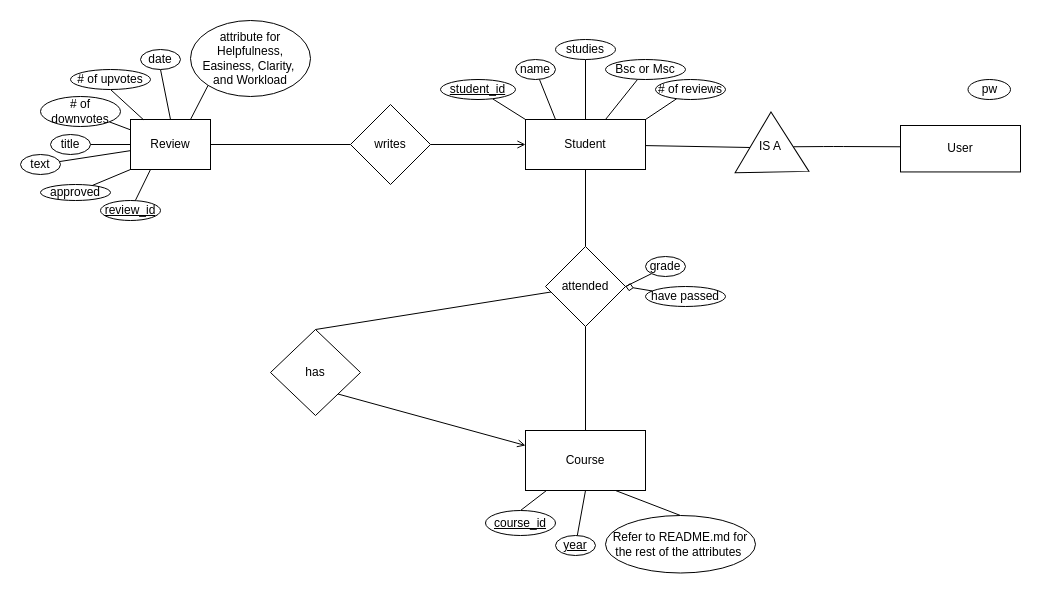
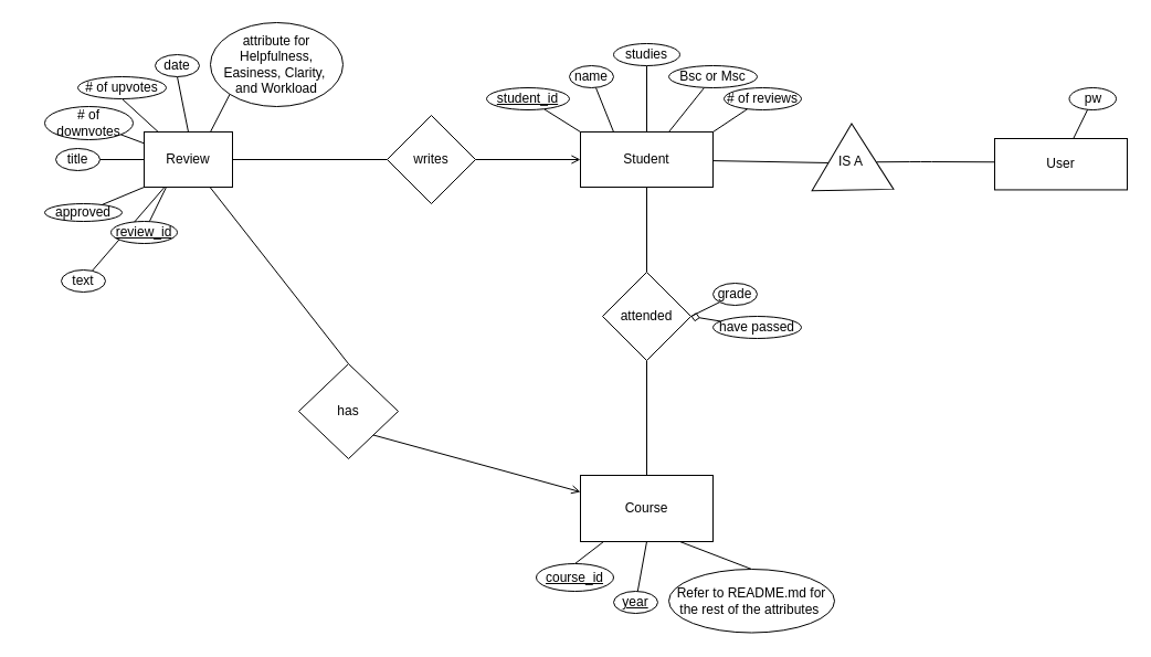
  <mxCell id="0" />
  <mxCell id="1" parent="0" />
  <mxCell id="2" value="" style="edgeStyle=none;html=1;endArrow=none;endFill=0;entryX=0.5;entryY=0;entryDx=0;entryDy=0;" parent="1" source="14" target="5" edge="1"><mxGeometry relative="1" as="geometry"><mxPoint x="500" y="535" as="targetPoint" /></mxGeometry></mxCell>
  <mxCell id="3" style="edgeStyle=none;html=1;endArrow=none;endFill=0;exitX=0.5;exitY=1;exitDx=0;exitDy=0;entryX=0.5;entryY=0;entryDx=0;entryDy=0;" parent="1" source="9" target="14" edge="1"><mxGeometry relative="1" as="geometry"><mxPoint x="740" y="530" as="targetPoint" /></mxGeometry></mxCell>
  <mxCell id="4" value="" style="edgeStyle=none;html=1;endArrow=none;endFill=0;" parent="1" source="8" target="9" edge="1"><mxGeometry relative="1" as="geometry" /></mxCell>
  <mxCell id="5" value="&lt;u&gt;course_id&lt;/u&gt;" style="ellipse;whiteSpace=wrap;html=1;" parent="1" vertex="1"><mxGeometry x="485" y="510" width="70" height="25" as="geometry" /></mxCell>
  <mxCell id="6" value="" style="edgeStyle=none;html=1;endArrow=none;endFill=0;startArrow=open;startFill=0;" parent="1" source="8" target="40" edge="1"><mxGeometry relative="1" as="geometry" /></mxCell>
  <mxCell id="7" style="edgeStyle=none;html=1;endArrow=none;endFill=0;" parent="1" source="8" edge="1"><mxGeometry relative="1" as="geometry"><mxPoint x="750" y="147" as="targetPoint" /></mxGeometry></mxCell>
  <mxCell id="8" value="Student" style="whiteSpace=wrap;html=1;" parent="1" vertex="1"><mxGeometry x="525" y="119" width="120" height="50" as="geometry" /></mxCell>
  <mxCell id="9" value="attended" style="rhombus;whiteSpace=wrap;html=1;" parent="1" vertex="1"><mxGeometry x="545" y="246" width="80" height="80" as="geometry" /></mxCell>
  <mxCell id="10" value="" style="edgeStyle=none;html=1;endArrow=none;endFill=0;" parent="1" source="11" target="36" edge="1"><mxGeometry relative="1" as="geometry" /></mxCell>
  <mxCell id="11" value="Review" style="rectangle;whiteSpace=wrap;html=1;" parent="1" vertex="1"><mxGeometry x="130" y="119" width="80" height="50" as="geometry" /></mxCell>
  <mxCell id="12" style="edgeStyle=none;html=1;entryX=0.5;entryY=1;entryDx=0;entryDy=0;endArrow=none;endFill=0;" parent="1" source="15" target="14" edge="1"><mxGeometry relative="1" as="geometry" /></mxCell>
  <mxCell id="13" style="edgeStyle=none;html=1;exitX=0.75;exitY=1;exitDx=0;exitDy=0;entryX=0.5;entryY=0;entryDx=0;entryDy=0;endArrow=none;endFill=0;" edge="1" parent="1" source="14" target="57"><mxGeometry relative="1" as="geometry" /></mxCell>
  <mxCell id="14" value="Course" style="whiteSpace=wrap;html=1;" parent="1" vertex="1"><mxGeometry x="525" y="430" width="120" height="60" as="geometry" /></mxCell>
  <mxCell id="15" value="year" style="ellipse;whiteSpace=wrap;html=1;fontStyle=4" parent="1" vertex="1"><mxGeometry x="555" y="535" width="40" height="20" as="geometry" /></mxCell>
  <mxCell id="16" value="" style="edgeStyle=none;html=1;endArrow=none;endFill=0;" parent="1" source="17" edge="1"><mxGeometry relative="1" as="geometry"><mxPoint x="625.003" y="286" as="targetPoint" /></mxGeometry></mxCell>
  <mxCell id="17" value="grade" style="ellipse;whiteSpace=wrap;html=1;" parent="1" vertex="1"><mxGeometry x="645" y="256" width="40" height="20" as="geometry" /></mxCell>
  <mxCell id="18" value="" style="edgeStyle=none;html=1;endArrow=diamond;endFill=0;entryX=1;entryY=0.5;entryDx=0;entryDy=0;" parent="1" source="19" target="9" edge="1"><mxGeometry relative="1" as="geometry"><mxPoint x="635.003" y="336" as="targetPoint" /></mxGeometry></mxCell>
  <mxCell id="19" value="have passed" style="ellipse;whiteSpace=wrap;html=1;" parent="1" vertex="1"><mxGeometry x="645" y="286" width="80" height="20" as="geometry" /></mxCell>
  <mxCell id="20" style="edgeStyle=none;html=1;entryX=0.25;entryY=0;entryDx=0;entryDy=0;endArrow=none;endFill=0;" parent="1" source="21" target="8" edge="1"><mxGeometry relative="1" as="geometry"><mxPoint x="645" y="79" as="targetPoint" /></mxGeometry></mxCell>
  <mxCell id="21" value="name" style="ellipse;whiteSpace=wrap;html=1;" parent="1" vertex="1"><mxGeometry x="515" y="59" width="40" height="20" as="geometry" /></mxCell>
  <mxCell id="22" value="" style="edgeStyle=none;html=1;endArrow=none;endFill=0;entryX=0;entryY=0;entryDx=0;entryDy=0;" parent="1" source="23" target="8" edge="1"><mxGeometry relative="1" as="geometry" /></mxCell>
  <mxCell id="23" value="&lt;u&gt;student_id&lt;/u&gt;" style="ellipse;whiteSpace=wrap;html=1;" parent="1" vertex="1"><mxGeometry x="440" y="79" width="75" height="20" as="geometry" /></mxCell>
  <mxCell id="24" style="edgeStyle=none;html=1;exitX=0.5;exitY=1;exitDx=0;exitDy=0;endArrow=none;endFill=0;" parent="1" source="25" target="8" edge="1"><mxGeometry relative="1" as="geometry" /></mxCell>
  <mxCell id="25" value="studies" style="ellipse;whiteSpace=wrap;html=1;" parent="1" vertex="1"><mxGeometry x="555" y="39" width="60" height="20" as="geometry" /></mxCell>
  <mxCell id="26" value="" style="edgeStyle=none;html=1;endArrow=none;endFill=0;" parent="1" source="27" target="8" edge="1"><mxGeometry relative="1" as="geometry" /></mxCell>
  <mxCell id="27" value="Bsc or Msc" style="ellipse;whiteSpace=wrap;html=1;" parent="1" vertex="1"><mxGeometry x="605" y="59" width="80" height="20" as="geometry" /></mxCell>
  <mxCell id="28" style="edgeStyle=none;html=1;entryX=1;entryY=0;entryDx=0;entryDy=0;endArrow=none;endFill=0;" parent="1" source="29" target="8" edge="1"><mxGeometry relative="1" as="geometry" /></mxCell>
  <mxCell id="29" value="# of reviews" style="ellipse;whiteSpace=wrap;html=1;" parent="1" vertex="1"><mxGeometry x="655" y="79" width="70" height="20" as="geometry" /></mxCell>
  <mxCell id="30" style="edgeStyle=none;html=1;exitX=0.5;exitY=1;exitDx=0;exitDy=0;endArrow=none;endFill=0;" parent="1" source="31" target="11" edge="1"><mxGeometry relative="1" as="geometry" /></mxCell>
  <mxCell id="31" value="# of upvotes" style="ellipse;whiteSpace=wrap;html=1;" parent="1" vertex="1"><mxGeometry x="70" y="69" width="80" height="20" as="geometry" /></mxCell>
  <mxCell id="32" style="edgeStyle=none;html=1;endArrow=none;endFill=0;" parent="1" source="33" target="11" edge="1"><mxGeometry relative="1" as="geometry" /></mxCell>
  <mxCell id="33" value="# of downvotes" style="ellipse;whiteSpace=wrap;html=1;" parent="1" vertex="1"><mxGeometry x="40" y="96" width="80" height="30" as="geometry" /></mxCell>
  <mxCell id="34" style="edgeStyle=none;html=1;endArrow=none;endFill=0;entryX=0;entryY=0.5;entryDx=0;entryDy=0;" parent="1" source="35" target="11" edge="1"><mxGeometry relative="1" as="geometry"><mxPoint x="130" y="155" as="targetPoint" /></mxGeometry></mxCell>
  <mxCell id="35" value="title" style="ellipse;whiteSpace=wrap;html=1;" parent="1" vertex="1"><mxGeometry x="50" y="134" width="40" height="20" as="geometry" /></mxCell>
- <mxCell id="36" value="text" style="ellipse;whiteSpace=wrap;html=1;" parent="1" vertex="1"><mxGeometry x="20" y="154" width="40" height="20" as="geometry" /></mxCell>
+ <mxCell id="36" value="text" style="ellipse;whiteSpace=wrap;html=1;" parent="1" vertex="1"><mxGeometry x="55" y="244" width="40" height="20" as="geometry" /></mxCell>
  <mxCell id="37" style="edgeStyle=none;html=1;exitX=0.5;exitY=1;exitDx=0;exitDy=0;endArrow=none;endFill=0;entryX=0.5;entryY=0;entryDx=0;entryDy=0;" parent="1" source="38" target="11" edge="1"><mxGeometry relative="1" as="geometry"><mxPoint x="280" y="189" as="targetPoint" /></mxGeometry></mxCell>
  <mxCell id="38" value="date" style="ellipse;whiteSpace=wrap;html=1;" parent="1" vertex="1"><mxGeometry x="140" y="49" width="40" height="20" as="geometry" /></mxCell>
  <mxCell id="39" style="edgeStyle=none;html=1;entryX=1;entryY=0.5;entryDx=0;entryDy=0;endArrow=none;endFill=0;startArrow=none;startFill=0;" parent="1" source="40" target="11" edge="1"><mxGeometry relative="1" as="geometry" /></mxCell>
  <mxCell id="40" value="writes" style="rhombus;whiteSpace=wrap;html=1;" parent="1" vertex="1"><mxGeometry x="350" y="104" width="80" height="80" as="geometry" /></mxCell>
- <mxCell id="41" style="edgeStyle=none;html=1;exitX=0.5;exitY=0;exitDx=0;exitDy=0;startArrow=none;startFill=0;endArrow=none;endFill=0;" parent="1" source="43" target="9" edge="1"><mxGeometry relative="1" as="geometry" /></mxCell>
+ <mxCell id="41" style="edgeStyle=none;html=1;exitX=0.5;exitY=0;exitDx=0;exitDy=0;startArrow=none;startFill=0;endArrow=none;endFill=0;" parent="1" source="43" target="11" edge="1"><mxGeometry relative="1" as="geometry" /></mxCell>
  <mxCell id="42" style="edgeStyle=none;html=1;exitX=1;exitY=1;exitDx=0;exitDy=0;entryX=0;entryY=0.25;entryDx=0;entryDy=0;endArrow=open;endFill=0;" parent="1" source="43" target="14" edge="1"><mxGeometry relative="1" as="geometry" /></mxCell>
  <mxCell id="43" value="has" style="rhombus;whiteSpace=wrap;html=1;" parent="1" vertex="1"><mxGeometry x="270" y="329" width="90" height="86" as="geometry" /></mxCell>
  <mxCell id="44" style="edgeStyle=none;html=1;exitX=0;exitY=1;exitDx=0;exitDy=0;startArrow=none;startFill=0;endArrow=none;endFill=0;entryX=0.75;entryY=0;entryDx=0;entryDy=0;" parent="1" source="45" target="11" edge="1"><mxGeometry relative="1" as="geometry"><mxPoint x="210" y="119" as="targetPoint" /></mxGeometry></mxCell>
  <mxCell id="45" value="attribute for Helpfulness, Easiness, Clarity,&amp;nbsp; and Workload" style="ellipse;whiteSpace=wrap;html=1;" parent="1" vertex="1"><mxGeometry x="190" y="20" width="120" height="76" as="geometry" /></mxCell>
  <mxCell id="46" style="edgeStyle=none;html=1;entryX=0.25;entryY=1;entryDx=0;entryDy=0;endArrow=none;endFill=0;" parent="1" source="47" target="11" edge="1"><mxGeometry relative="1" as="geometry" /></mxCell>
  <mxCell id="47" value="&lt;u&gt;review_id&lt;/u&gt;" style="ellipse;whiteSpace=wrap;html=1;" parent="1" vertex="1"><mxGeometry x="100" y="200" width="60" height="20" as="geometry" /></mxCell>
  <mxCell id="48" style="edgeStyle=none;html=1;entryX=0;entryY=1;entryDx=0;entryDy=0;endArrow=none;endFill=0;" parent="1" source="49" target="11" edge="1"><mxGeometry relative="1" as="geometry" /></mxCell>
  <mxCell id="49" value="approved" style="ellipse;whiteSpace=wrap;html=1;" parent="1" vertex="1"><mxGeometry x="40" y="184" width="70" height="16" as="geometry" /></mxCell>
  <mxCell id="50" value="" style="group;rotation=0;" parent="1" vertex="1" connectable="0"><mxGeometry x="730" y="113.59" width="81.03" height="56.69" as="geometry" /></mxCell>
  <mxCell id="51" value="" style="triangle;whiteSpace=wrap;html=1;rotation=-91;" parent="50" vertex="1"><mxGeometry x="11" y="-9" width="59.996" height="73.879" as="geometry" /></mxCell>
  <mxCell id="52" value="IS A" style="text;html=1;strokeColor=none;fillColor=none;align=center;verticalAlign=middle;whiteSpace=wrap;rounded=0;rotation=0;" parent="50" vertex="1"><mxGeometry x="10" y="19" width="59.996" height="27.705" as="geometry" /></mxCell>
  <mxCell id="53" value="" style="edgeStyle=none;html=1;endArrow=none;endFill=0;exitX=0;exitY=0.458;exitDx=0;exitDy=0;exitPerimeter=0;" parent="1" source="54" edge="1"><mxGeometry relative="1" as="geometry"><mxPoint x="893" y="147" as="sourcePoint" /><mxPoint x="792.996" y="146.253" as="targetPoint" /><Array as="points"><mxPoint x="833" y="146" /></Array></mxGeometry></mxCell>
  <mxCell id="54" value="User" style="whiteSpace=wrap;html=1;" parent="1" vertex="1"><mxGeometry x="900" y="125" width="120" height="46.44" as="geometry" /></mxCell>
+ <mxCell id="55" value="" style="edgeStyle=none;html=1;endArrow=none;endFill=0;" parent="1" source="56" target="54" edge="1"><mxGeometry relative="1" as="geometry" /></mxCell>
  <mxCell id="56" value="pw" style="ellipse;whiteSpace=wrap;html=1;" parent="1" vertex="1"><mxGeometry x="967.5" y="79" width="42.5" height="20" as="geometry" /></mxCell>
  <mxCell id="57" value="Refer to README.md for the rest of the attributes&amp;nbsp;" style="ellipse;whiteSpace=wrap;html=1;" vertex="1" parent="1"><mxGeometry x="605" y="515" width="150" height="57.5" as="geometry" /></mxCell>
